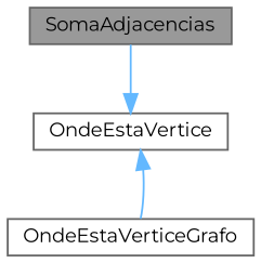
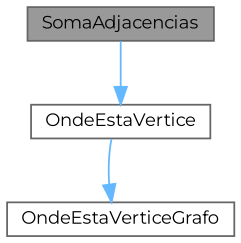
  digraph {
    fontname=Montserrat
    rankdir=TB
    node [color=grey40 fillcolor=white fontname=Montserrat fontsize=10 shape=box style=filled]
    edge [color=steelblue1 fontname=Montserrat fontsize=10 labelfontname=Helvetica labelfontsize=10 style=solid]
    n1 [color=gray40 fillcolor=grey60 fontcolor=black height=0.2 label=SomaAdjacencias width=0.4]
    n2 [height=0.2 label=OndeEstaVertice width=0.4]
    n3 [height=0.2 label=OndeEstaVerticeGrafo width=0.4]
    n1 -> n2
-   n3 -> n2
+   n2 -> n3
  }
